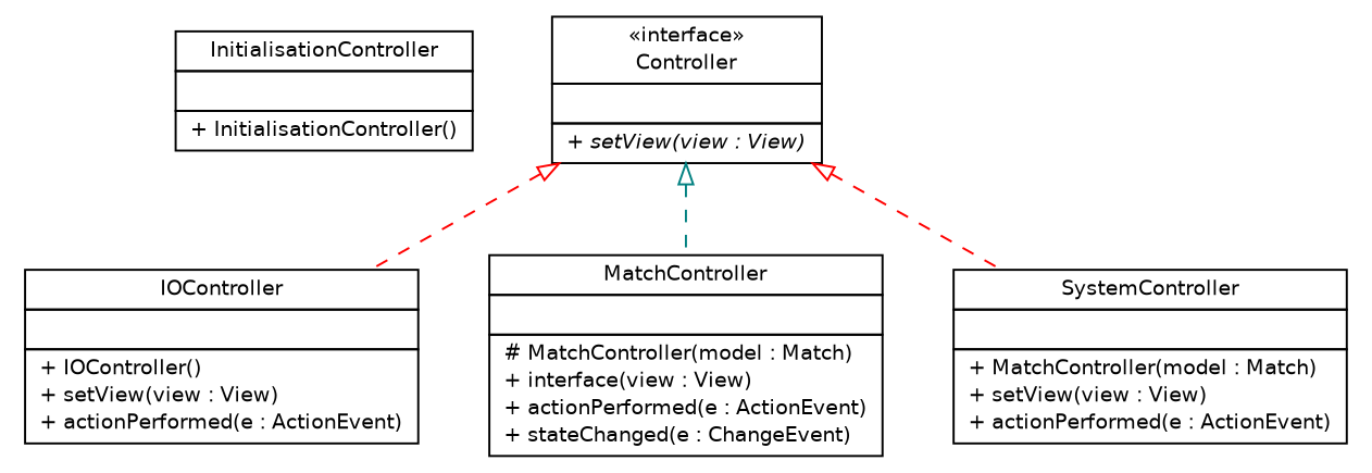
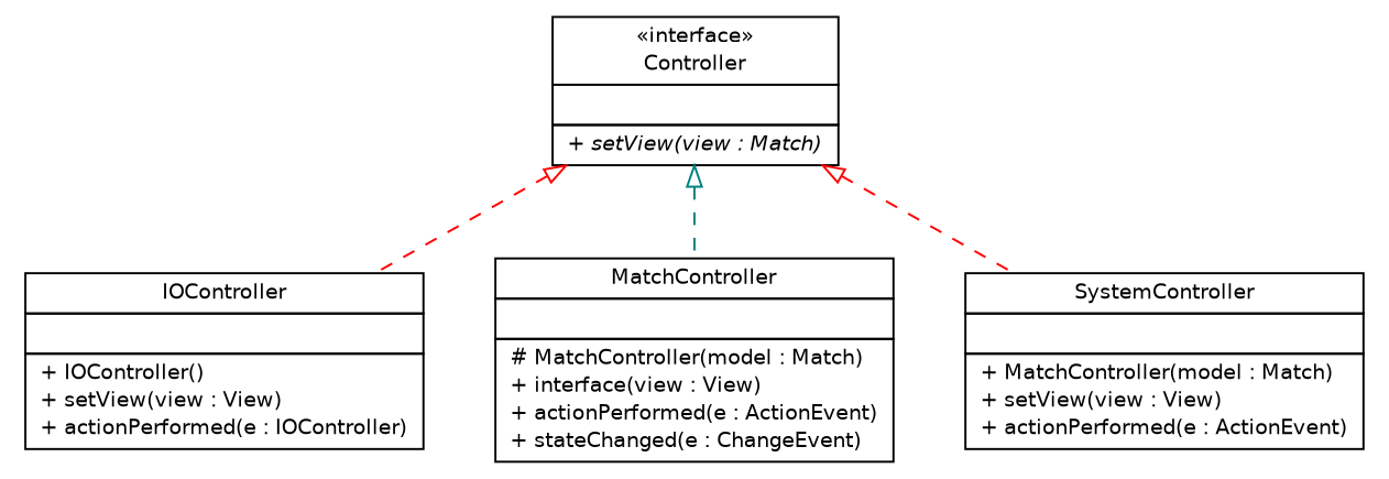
  digraph {
    nodesep=0.25
    ranksep=0.5
    node [fontcolor=black fontname=Helvetica fontsize=10.0 shape=plaintext]
    edge [arrowtail=empty color=red dir=back fontname=Helvetica fontsize=10 headport=p labelfontname=Helvetica labelfontsize=10 style=dashed tailport=p]
-   n1 [label=<<table title="thmuggleton.controller.InitialisationController" border="0" cellborder="1" cellspacing="0" cellpadding="2" port="p" href="./InitialisationController.html"> 		<tr><td><table border="0" cellspacing="0" cellpadding="1"> <tr><td align="center" balign="center"> InitialisationController </td></tr> 		</table></td></tr> 		<tr><td><table border="0" cellspacing="0" cellpadding="1"> <tr><td align="left" balign="left">  </td></tr> 		</table></td></tr> 		<tr><td><table border="0" cellspacing="0" cellpadding="1"> <tr><td align="left" balign="left"> + InitialisationController() </td></tr> 		</table></td></tr> 		</table>>]
-   n2 [label=<<table title="thmuggleton.controller.IOController" border="0" cellborder="1" cellspacing="0" cellpadding="2" port="p" href="./IOController.html"> 		<tr><td><table border="0" cellspacing="0" cellpadding="1"> <tr><td align="center" balign="center"> IOController </td></tr> 		</table></td></tr> 		<tr><td><table border="0" cellspacing="0" cellpadding="1"> <tr><td align="left" balign="left">  </td></tr> 		</table></td></tr> 		<tr><td><table border="0" cellspacing="0" cellpadding="1"> <tr><td align="left" balign="left"> + IOController() </td></tr> <tr><td align="left" balign="left"> + setView(view : View) </td></tr> <tr><td align="left" balign="left"> + actionPerformed(e : ActionEvent) </td></tr> 		</table></td></tr> 		</table>>]
-   n3 [label=<<table title="thmuggleton.controller.Controller" border="0" cellborder="1" cellspacing="0" cellpadding="2" port="p" href="./Controller.html"> 		<tr><td><table border="0" cellspacing="0" cellpadding="1"> <tr><td align="center" balign="center"> &#171;interface&#187; </td></tr> <tr><td align="center" balign="center"> Controller </td></tr> 		</table></td></tr> 		<tr><td><table border="0" cellspacing="0" cellpadding="1"> <tr><td align="left" balign="left">  </td></tr> 		</table></td></tr> 		<tr><td><table border="0" cellspacing="0" cellpadding="1"> <tr><td align="left" balign="left"><font face="Helvetica-Oblique" point-size="10.0"> + setView(view : View) </font></td></tr> 		</table></td></tr> 		</table>>]
+   n2 [label=<<table title="thmuggleton.controller.IOController" border="0" cellborder="1" cellspacing="0" cellpadding="2" port="p" href="./IOController.html"> 		<tr><td><table border="0" cellspacing="0" cellpadding="1"> <tr><td align="center" balign="center"> IOController </td></tr> 		</table></td></tr> 		<tr><td><table border="0" cellspacing="0" cellpadding="1"> <tr><td align="left" balign="left">  </td></tr> 		</table></td></tr> 		<tr><td><table border="0" cellspacing="0" cellpadding="1"> <tr><td align="left" balign="left"> + IOController() </td></tr> <tr><td align="left" balign="left"> + setView(view : View) </td></tr> <tr><td align="left" balign="left"> + actionPerformed(e : IOController) </td></tr> 		</table></td></tr> 		</table>>]
+   n3 [label=<<table title="thmuggleton.controller.Controller" border="0" cellborder="1" cellspacing="0" cellpadding="2" port="p" href="./Controller.html"> 		<tr><td><table border="0" cellspacing="0" cellpadding="1"> <tr><td align="center" balign="center"> &#171;interface&#187; </td></tr> <tr><td align="center" balign="center"> Controller </td></tr> 		</table></td></tr> 		<tr><td><table border="0" cellspacing="0" cellpadding="1"> <tr><td align="left" balign="left">  </td></tr> 		</table></td></tr> 		<tr><td><table border="0" cellspacing="0" cellpadding="1"> <tr><td align="left" balign="left"><font face="Helvetica-Oblique" point-size="10.0"> + setView(view : Match) </font></td></tr> 		</table></td></tr> 		</table>>]
    n4 [label=<<table title="thmuggleton.controller.MatchController" border="0" cellborder="1" cellspacing="0" cellpadding="2" port="p" href="./MatchController.html"> 		<tr><td><table border="0" cellspacing="0" cellpadding="1"> <tr><td align="center" balign="center"> MatchController </td></tr> 		</table></td></tr> 		<tr><td><table border="0" cellspacing="0" cellpadding="1"> <tr><td align="left" balign="left">  </td></tr> 		</table></td></tr> 		<tr><td><table border="0" cellspacing="0" cellpadding="1"> <tr><td align="left" balign="left"> # MatchController(model : Match) </td></tr> <tr><td align="left" balign="left"> + interface(view : View) </td></tr> <tr><td align="left" balign="left"> + actionPerformed(e : ActionEvent) </td></tr> <tr><td align="left" balign="left"> + stateChanged(e : ChangeEvent) </td></tr> 		</table></td></tr> 		</table>>]
    n5 [label=<<table title="thmuggleton.controller.SystemController" border="0" cellborder="1" cellspacing="0" cellpadding="2" port="p" href="./SystemController.html"> 		<tr><td><table border="0" cellspacing="0" cellpadding="1"> <tr><td align="center" balign="center"> SystemController </td></tr> 		</table></td></tr> 		<tr><td><table border="0" cellspacing="0" cellpadding="1"> <tr><td align="left" balign="left">  </td></tr> 		</table></td></tr> 		<tr><td><table border="0" cellspacing="0" cellpadding="1"> <tr><td align="left" balign="left"> + MatchController(model : Match) </td></tr> <tr><td align="left" balign="left"> + setView(view : View) </td></tr> <tr><td align="left" balign="left"> + actionPerformed(e : ActionEvent) </td></tr> 		</table></td></tr> 		</table>>]
    n3 -> n2
    n3 -> n4 [color=teal]
    n3 -> n5
  }
